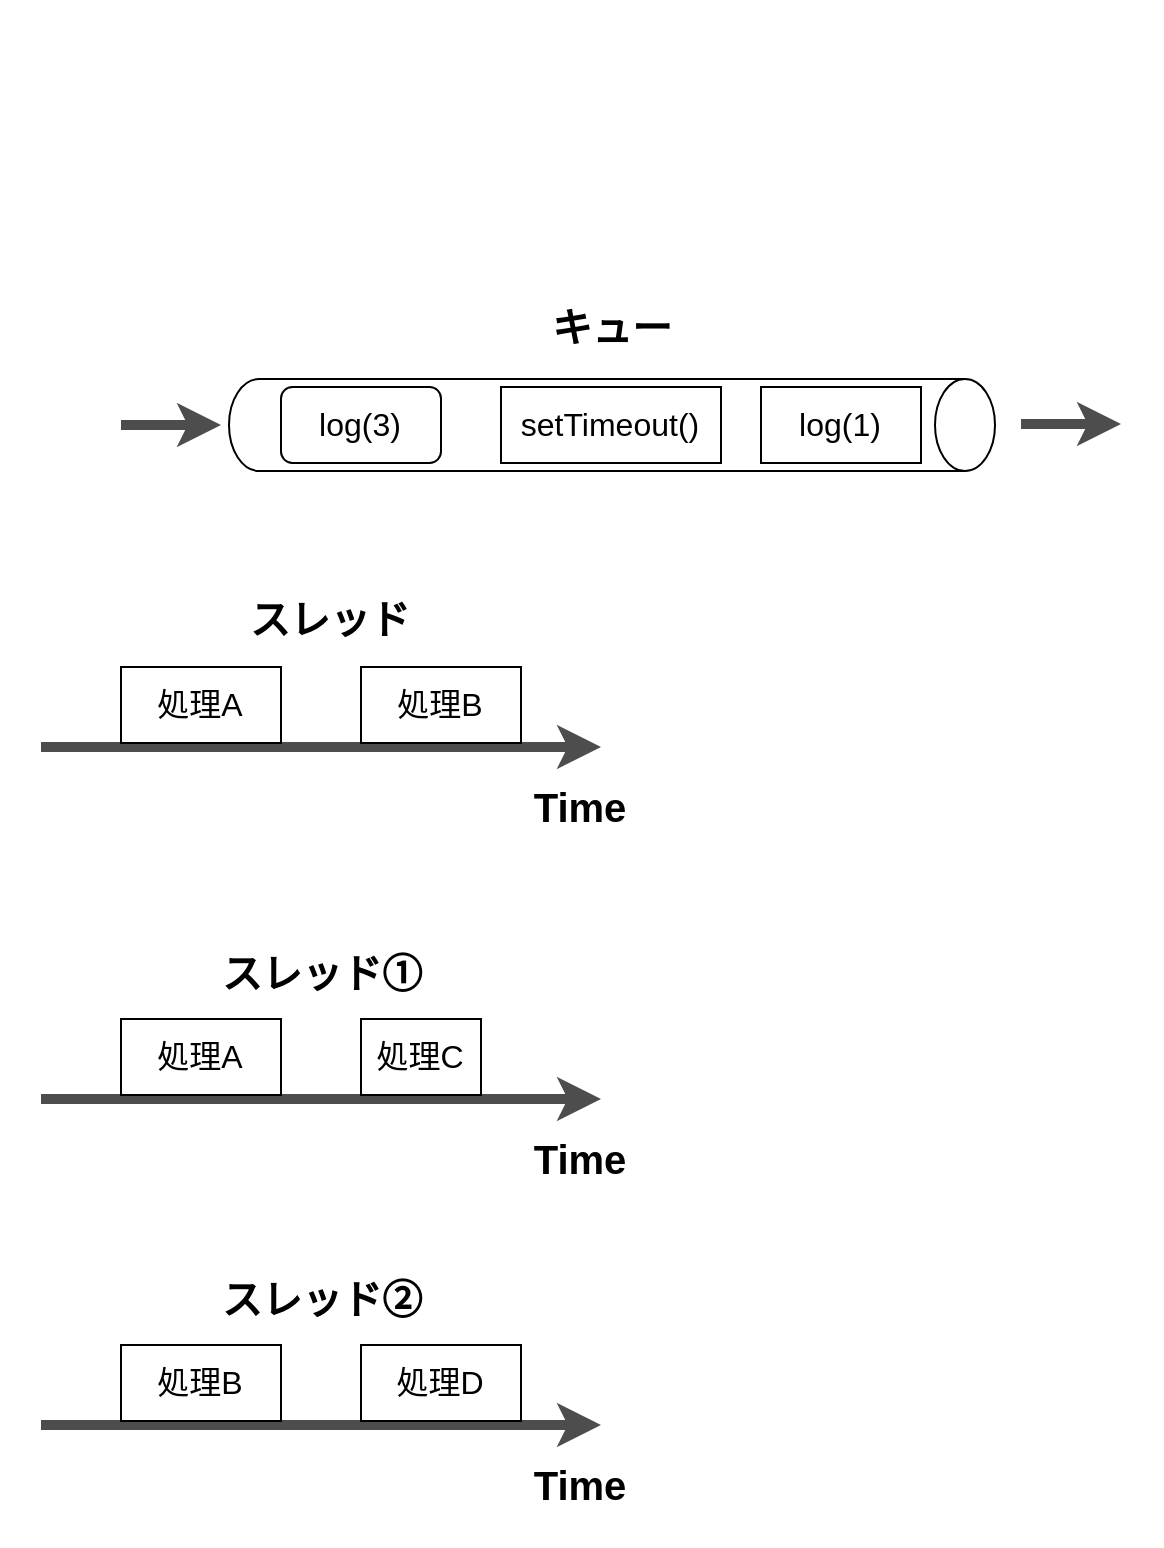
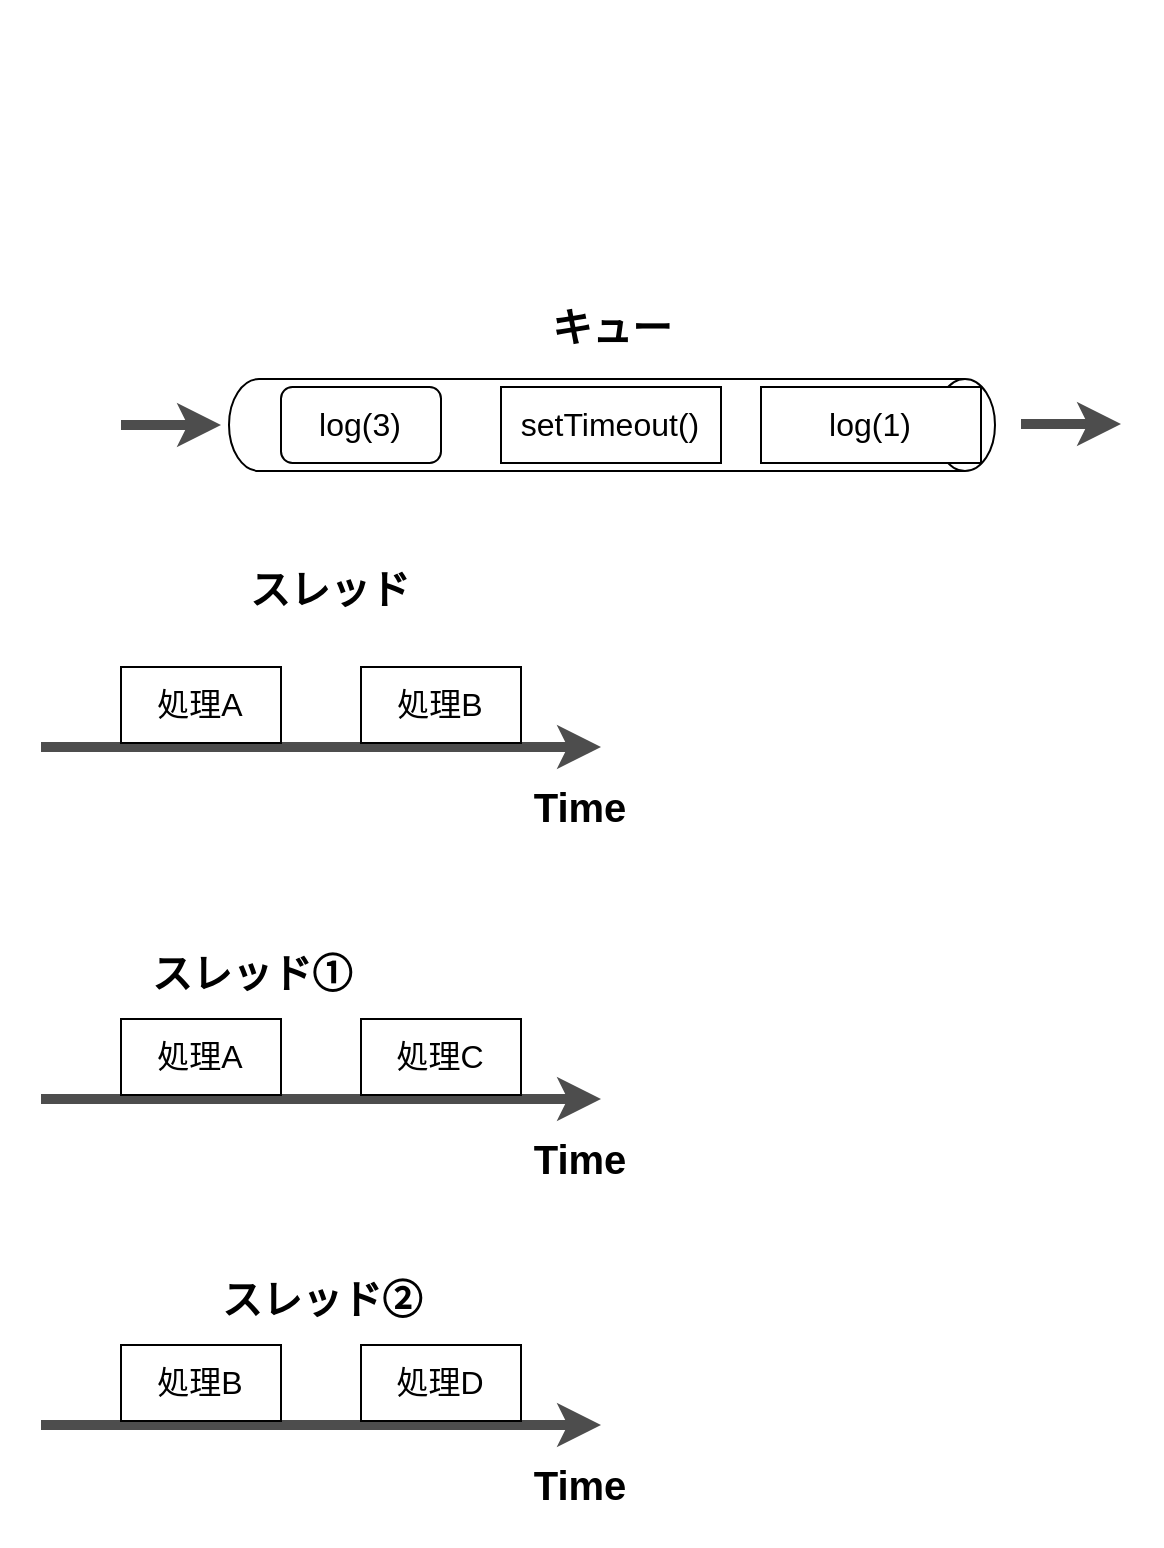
  <mxCell id="0" />
  <mxCell id="1" parent="0" />
  <mxCell id="2" value="" style="endArrow=classic;html=1;strokeWidth=5;strokeColor=#4D4D4D;" edge="1" parent="1"><mxGeometry width="50" height="50" relative="1" as="geometry"><mxPoint x="20" y="373" as="sourcePoint" /><mxPoint x="300" y="373" as="targetPoint" /></mxGeometry></mxCell>
  <mxCell id="3" value="&lt;font style=&quot;font-size: 16px&quot;&gt;処理A&lt;/font&gt;" style="rounded=0;whiteSpace=wrap;html=1;" vertex="1" parent="1"><mxGeometry x="60" y="333" width="80" height="38" as="geometry" /></mxCell>
  <mxCell id="4" value="&lt;font style=&quot;font-size: 16px&quot;&gt;処理B&lt;/font&gt;" style="rounded=0;whiteSpace=wrap;html=1;" vertex="1" parent="1"><mxGeometry x="180" y="333" width="80" height="38" as="geometry" /></mxCell>
- <mxCell id="5" value="スレッド" style="text;html=1;strokeColor=none;fillColor=none;align=center;verticalAlign=middle;whiteSpace=wrap;rounded=0;fontSize=20;fontStyle=1" vertex="1" parent="1"><mxGeometry x="120" y="299" width="90" height="20" as="geometry" /></mxCell>
+ <mxCell id="5" value="スレッド" style="text;html=1;strokeColor=none;fillColor=none;align=center;verticalAlign=middle;whiteSpace=wrap;rounded=0;fontSize=20;fontStyle=1" vertex="1" parent="1"><mxGeometry x="120" y="284" width="90" height="20" as="geometry" /></mxCell>
  <mxCell id="6" value="&lt;b style=&quot;font-size: 20px;&quot;&gt;Time&lt;/b&gt;" style="text;html=1;strokeColor=none;fillColor=none;align=center;verticalAlign=middle;whiteSpace=wrap;rounded=0;fontSize=20;" vertex="1" parent="1"><mxGeometry x="270" y="393" width="40" height="20" as="geometry" /></mxCell>
  <mxCell id="7" value="" style="endArrow=classic;html=1;strokeWidth=5;strokeColor=#4D4D4D;" edge="1" parent="1"><mxGeometry width="50" height="50" relative="1" as="geometry"><mxPoint x="20" y="549" as="sourcePoint" /><mxPoint x="300" y="549" as="targetPoint" /></mxGeometry></mxCell>
  <mxCell id="8" value="&lt;font style=&quot;font-size: 16px&quot;&gt;処理A&lt;/font&gt;" style="rounded=0;whiteSpace=wrap;html=1;" vertex="1" parent="1"><mxGeometry x="60" y="509" width="80" height="38" as="geometry" /></mxCell>
- <mxCell id="9" value="&lt;font style=&quot;font-size: 16px&quot;&gt;処理C&lt;/font&gt;" style="rounded=0;whiteSpace=wrap;html=1;" vertex="1" parent="1"><mxGeometry x="180" y="509" width="60" height="38" as="geometry" /></mxCell>
- <mxCell id="10" value="スレッド①" style="text;html=1;strokeColor=none;fillColor=none;align=center;verticalAlign=middle;whiteSpace=wrap;rounded=0;fontSize=20;fontStyle=1" vertex="1" parent="1"><mxGeometry x="106" y="476" width="110" height="20" as="geometry" /></mxCell>
+ <mxCell id="9" value="&lt;font style=&quot;font-size: 16px&quot;&gt;処理C&lt;/font&gt;" style="rounded=0;whiteSpace=wrap;html=1;" vertex="1" parent="1"><mxGeometry x="180" y="509" width="80" height="38" as="geometry" /></mxCell>
+ <mxCell id="10" value="スレッド①" style="text;html=1;strokeColor=none;fillColor=none;align=center;verticalAlign=middle;whiteSpace=wrap;rounded=0;fontSize=20;fontStyle=1" vertex="1" parent="1"><mxGeometry x="71" y="476" width="110" height="20" as="geometry" /></mxCell>
  <mxCell id="11" value="&lt;b style=&quot;font-size: 20px;&quot;&gt;Time&lt;/b&gt;" style="text;html=1;strokeColor=none;fillColor=none;align=center;verticalAlign=middle;whiteSpace=wrap;rounded=0;fontSize=20;" vertex="1" parent="1"><mxGeometry x="270" y="569" width="40" height="20" as="geometry" /></mxCell>
  <mxCell id="12" value="" style="endArrow=classic;html=1;strokeWidth=5;strokeColor=#4D4D4D;" edge="1" parent="1"><mxGeometry width="50" height="50" relative="1" as="geometry"><mxPoint x="20" y="712" as="sourcePoint" /><mxPoint x="300" y="712" as="targetPoint" /></mxGeometry></mxCell>
  <mxCell id="13" value="&lt;font style=&quot;font-size: 16px&quot;&gt;処理B&lt;/font&gt;" style="rounded=0;whiteSpace=wrap;html=1;" vertex="1" parent="1"><mxGeometry x="60" y="672" width="80" height="38" as="geometry" /></mxCell>
  <mxCell id="14" value="&lt;font style=&quot;font-size: 16px&quot;&gt;処理D&lt;/font&gt;" style="rounded=0;whiteSpace=wrap;html=1;" vertex="1" parent="1"><mxGeometry x="180" y="672" width="80" height="38" as="geometry" /></mxCell>
  <mxCell id="15" value="スレッド②" style="text;html=1;strokeColor=none;fillColor=none;align=center;verticalAlign=middle;whiteSpace=wrap;rounded=0;fontSize=20;fontStyle=1" vertex="1" parent="1"><mxGeometry x="106" y="639" width="110" height="20" as="geometry" /></mxCell>
  <mxCell id="16" value="&lt;b style=&quot;font-size: 20px;&quot;&gt;Time&lt;/b&gt;" style="text;html=1;strokeColor=none;fillColor=none;align=center;verticalAlign=middle;whiteSpace=wrap;rounded=0;fontSize=20;" vertex="1" parent="1"><mxGeometry x="270" y="732" width="40" height="20" as="geometry" /></mxCell>
  <mxCell id="17" value="" style="shape=cylinder3;whiteSpace=wrap;html=1;boundedLbl=1;backgroundOutline=1;size=15;fontSize=20;rotation=90;" vertex="1" parent="1"><mxGeometry x="282.5" y="20.5" width="46" height="383" as="geometry" /></mxCell>
  <mxCell id="18" value="" style="endArrow=classic;html=1;strokeWidth=5;strokeColor=#4D4D4D;" edge="1" parent="1"><mxGeometry width="50" height="50" relative="1" as="geometry"><mxPoint x="60" y="212" as="sourcePoint" /><mxPoint x="110" y="212" as="targetPoint" /></mxGeometry></mxCell>
  <mxCell id="19" value="&lt;span style=&quot;font-size: 16px&quot;&gt;log(3)&lt;/span&gt;" style="whiteSpace=wrap;html=1;rounded=1;" vertex="1" parent="1"><mxGeometry x="140" y="193" width="80" height="38" as="geometry" /></mxCell>
  <mxCell id="20" value="" style="endArrow=classic;html=1;strokeWidth=5;strokeColor=#4D4D4D;" edge="1" parent="1"><mxGeometry width="50" height="50" relative="1" as="geometry"><mxPoint x="510" y="211.5" as="sourcePoint" /><mxPoint x="560" y="211.5" as="targetPoint" /></mxGeometry></mxCell>
  <mxCell id="21" value="&lt;span style=&quot;font-size: 16px&quot;&gt;setTimeout()&lt;/span&gt;" style="rounded=0;whiteSpace=wrap;html=1;" vertex="1" parent="1"><mxGeometry x="250" y="193" width="110" height="38" as="geometry" /></mxCell>
- <mxCell id="22" value="&lt;span style=&quot;font-size: 16px&quot;&gt;log(1)&lt;/span&gt;" style="rounded=0;whiteSpace=wrap;html=1;" vertex="1" parent="1"><mxGeometry x="380" y="193" width="80" height="38" as="geometry" /></mxCell>
+ <mxCell id="22" value="&lt;span style=&quot;font-size: 16px&quot;&gt;log(1)&lt;/span&gt;" style="rounded=0;whiteSpace=wrap;html=1;" vertex="1" parent="1"><mxGeometry x="380" y="193" width="110" height="38" as="geometry" /></mxCell>
  <mxCell id="23" value="キュー" style="text;html=1;strokeColor=none;fillColor=none;align=center;verticalAlign=middle;whiteSpace=wrap;rounded=0;fontSize=20;fontStyle=1" vertex="1" parent="1"><mxGeometry x="260.5" y="153" width="90" height="20" as="geometry" /></mxCell>
